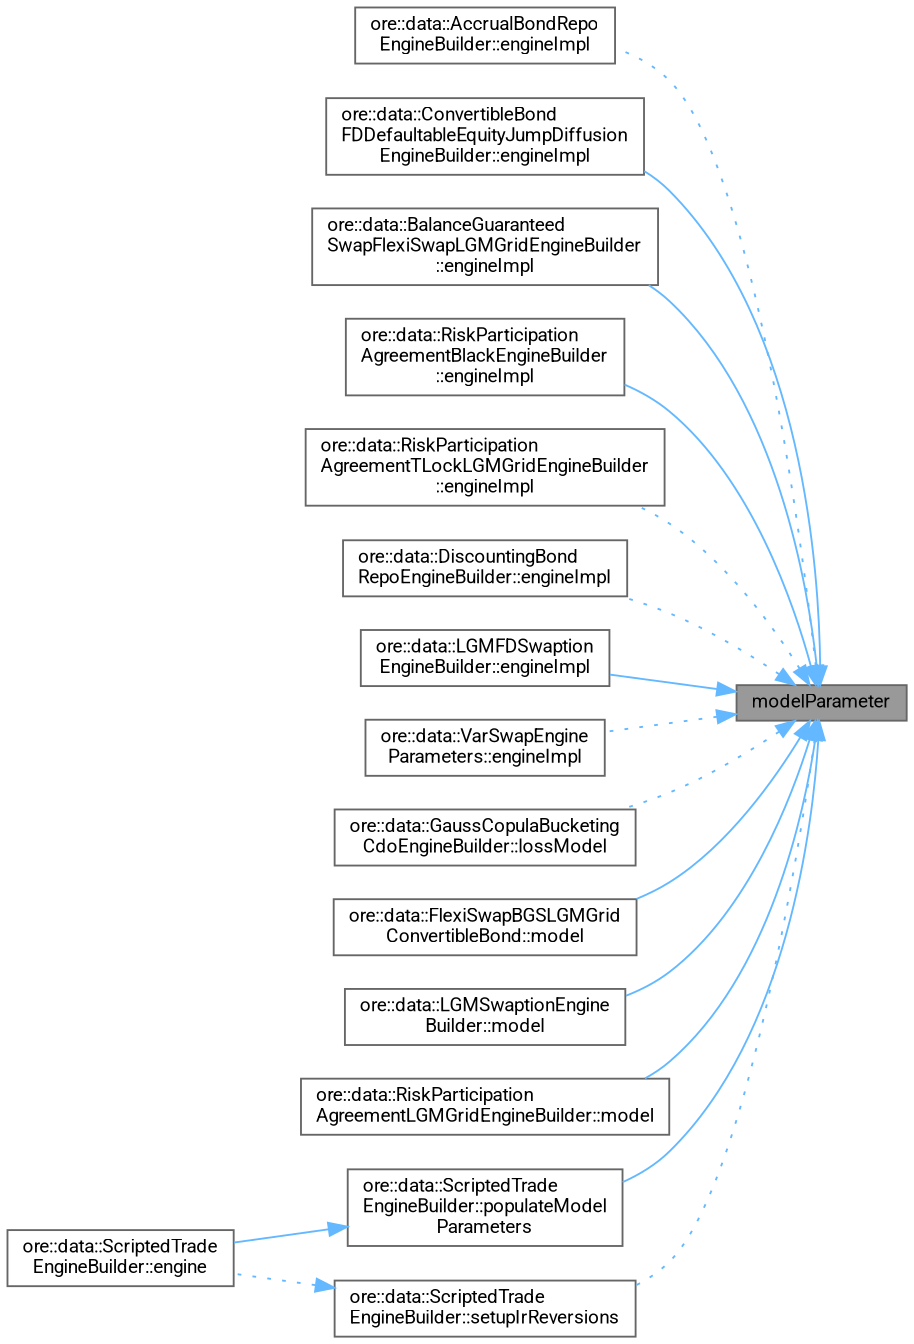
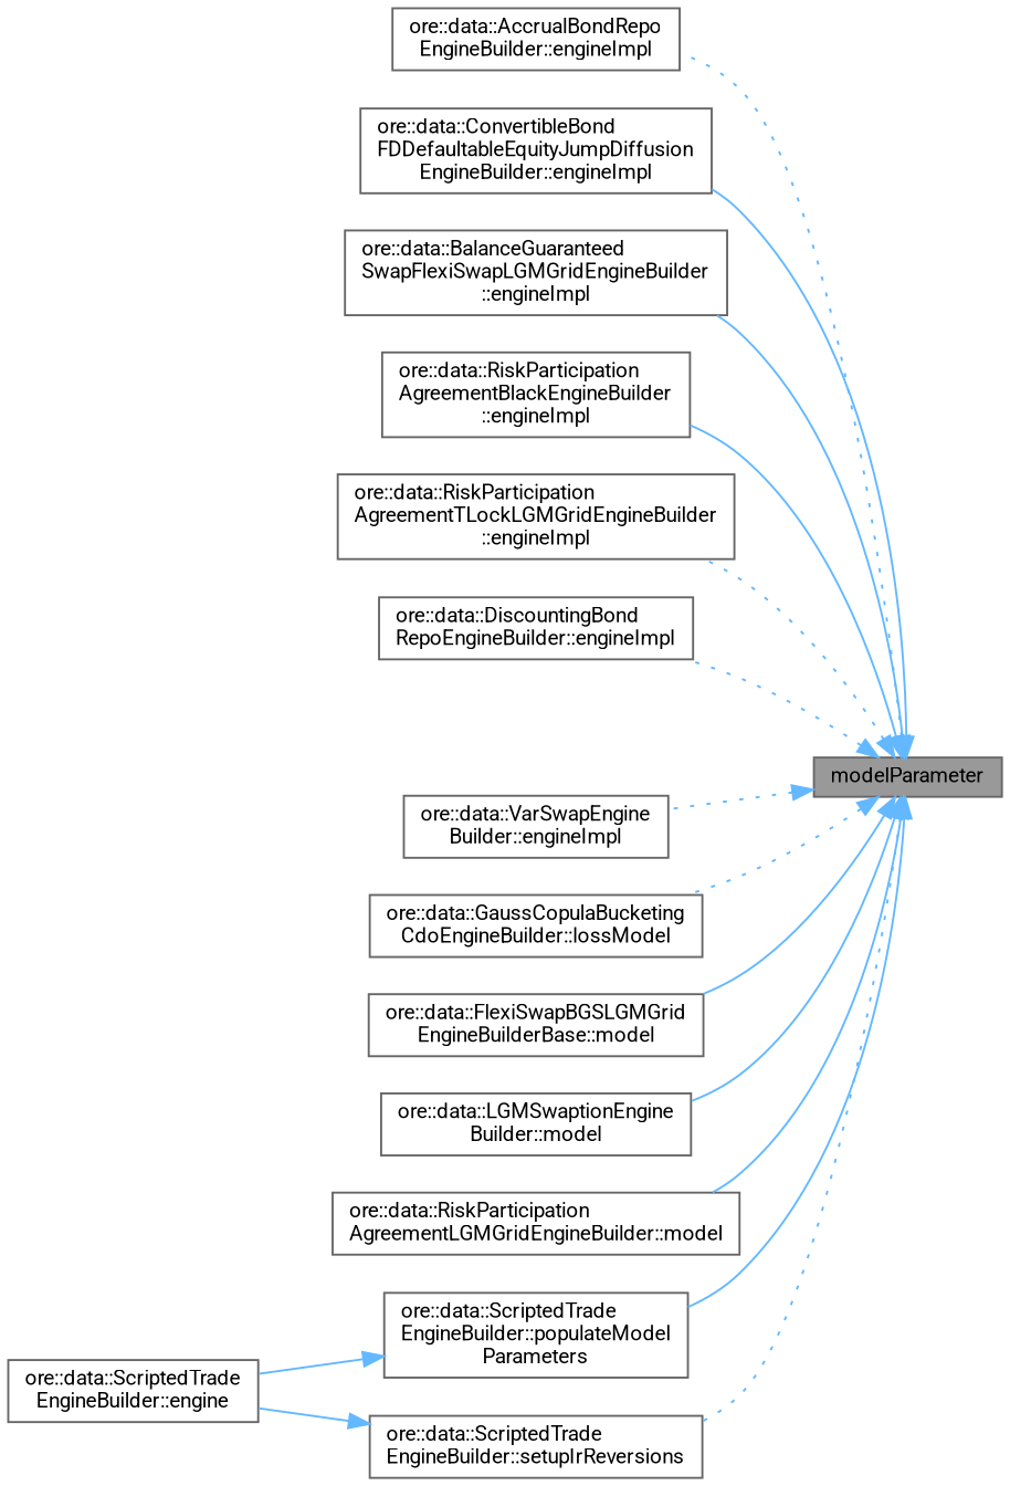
  digraph {
    fontname=Roboto
    rankdir=RL
    node [color=grey40 fillcolor=white fontname=Roboto fontsize=10 shape=box style=filled]
    edge [color=steelblue1 dir=back fontname=Roboto fontsize=10 labelfontname=Helvetica labelfontsize=10 style=solid]
    n1 [color=gray40 fillcolor=grey60 fontcolor=black height=0.2 label=modelParameter width=0.4]
    n2 [height=0.2 label="ore::data::AccrualBondRepo\lEngineBuilder::engineImpl" width=0.4]
    n3 [height=0.2 label="ore::data::ConvertibleBond\lFDDefaultableEquityJumpDiffusion\lEngineBuilder::engineImpl" width=0.4]
    n4 [height=0.2 label="ore::data::BalanceGuaranteed\lSwapFlexiSwapLGMGridEngineBuilder\l::engineImpl" width=0.4]
    n5 [height=0.2 label="ore::data::RiskParticipation\lAgreementBlackEngineBuilder\l::engineImpl" width=0.4]
    n6 [height=0.2 label="ore::data::RiskParticipation\lAgreementTLockLGMGridEngineBuilder\l::engineImpl" width=0.4]
    n7 [height=0.2 label="ore::data::DiscountingBond\lRepoEngineBuilder::engineImpl" width=0.4]
-   n8 [height=0.2 label="ore::data::LGMFDSwaption\lEngineBuilder::engineImpl" width=0.4]
-   n9 [height=0.2 label="ore::data::VarSwapEngine\lParameters::engineImpl" width=0.4]
+   n9 [height=0.2 label="ore::data::VarSwapEngine\lBuilder::engineImpl" width=0.4]
    n10 [height=0.2 label="ore::data::GaussCopulaBucketing\lCdoEngineBuilder::lossModel" width=0.4]
-   n11 [height=0.2 label="ore::data::FlexiSwapBGSLGMGrid\lConvertibleBond::model" width=0.4]
+   n11 [height=0.2 label="ore::data::FlexiSwapBGSLGMGrid\lEngineBuilderBase::model" width=0.4]
    n12 [height=0.2 label="ore::data::LGMSwaptionEngine\lBuilder::model" width=0.4]
    n13 [height=0.2 label="ore::data::RiskParticipation\lAgreementLGMGridEngineBuilder::model" width=0.4]
    n14 [height=0.2 label="ore::data::ScriptedTrade\lEngineBuilder::populateModel\lParameters" width=0.4]
    n15 [height=0.2 label="ore::data::ScriptedTrade\lEngineBuilder::setupIrReversions" width=0.4]
    n16 [height=0.2 label="ore::data::ScriptedTrade\lEngineBuilder::engine" width=0.4]
    n1 -> n2 [style=dotted]
    n1 -> n3
    n1 -> n4
    n1 -> n5
    n1 -> n6 [style=dotted]
    n1 -> n7 [style=dotted]
-   n1 -> n8
    n1 -> n9 [style=dotted]
    n1 -> n10 [style=dotted]
    n1 -> n11
    n1 -> n12
    n1 -> n13
    n1 -> n14
    n1 -> n15 [style=dotted]
    n14 -> n16
-   n15 -> n16 [style=dotted]
+   n15 -> n16
  }
